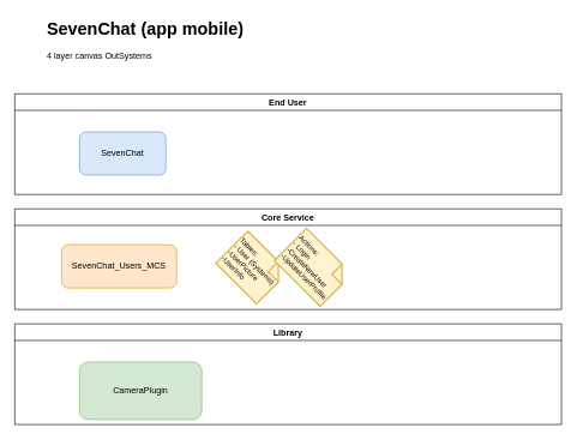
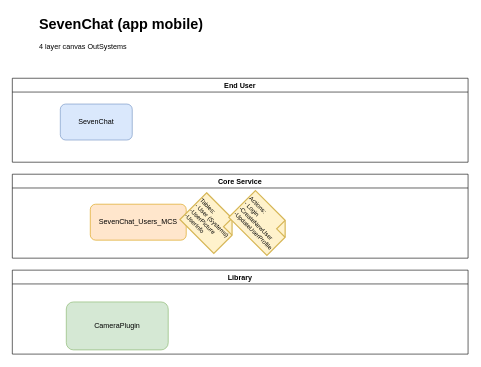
  <mxCell id="0" />
  <mxCell id="1" parent="0" />
  <mxCell id="2" value="End User" style="swimlane;" vertex="1" parent="1"><mxGeometry x="20" y="130" width="760" height="140" as="geometry" /></mxCell>
- <mxCell id="3" value="SevenChat" style="rounded=1;whiteSpace=wrap;html=1;fillColor=#dae8fc;strokeColor=#6c8ebf;" vertex="1" parent="2"><mxGeometry x="90" y="53" width="120" height="60" as="geometry" /></mxCell>
+ <mxCell id="3" value="SevenChat" style="rounded=1;whiteSpace=wrap;html=1;fillColor=#dae8fc;strokeColor=#6c8ebf;" vertex="1" parent="2"><mxGeometry x="80" y="43" width="120" height="60" as="geometry" /></mxCell>
  <mxCell id="4" value="&lt;h1&gt;SevenChat (app mobile)&lt;/h1&gt;&lt;p&gt;4 layer canvas OutSystems&lt;/p&gt;" style="text;html=1;strokeColor=none;fillColor=none;spacing=5;spacingTop=-20;whiteSpace=wrap;overflow=hidden;rounded=0;" vertex="1" parent="1"><mxGeometry x="60" y="20" width="680" height="120" as="geometry" /></mxCell>
  <mxCell id="5" value="Core Service" style="swimlane;" vertex="1" parent="1"><mxGeometry x="20" y="290" width="760" height="140" as="geometry" /></mxCell>
- <mxCell id="6" value="SevenChat_Users_MCS" style="rounded=1;whiteSpace=wrap;html=1;fillColor=#ffe6cc;strokeColor=#d79b00;" vertex="1" parent="5"><mxGeometry x="65" y="50" width="160" height="60" as="geometry" /></mxCell>
+ <mxCell id="6" value="SevenChat_Users_MCS" style="rounded=1;whiteSpace=wrap;html=1;fillColor=#ffe6cc;strokeColor=#d79b00;" vertex="1" parent="5"><mxGeometry x="130" y="50" width="160" height="60" as="geometry" /></mxCell>
  <mxCell id="7" value="Tables:&lt;br style=&quot;font-size: 10px;&quot;&gt;- User (Systems)&lt;br style=&quot;font-size: 10px;&quot;&gt;-UserPicture&lt;br style=&quot;font-size: 10px;&quot;&gt;-UserInfo" style="shape=note;strokeWidth=2;fontSize=10;size=20;whiteSpace=wrap;html=1;fillColor=#fff2cc;strokeColor=#d6b656;rotation=45;align=left;" vertex="1" parent="5"><mxGeometry x="290" y="50.0" width="80" height="63" as="geometry" /></mxCell>
  <mxCell id="8" value="Actions:&lt;br style=&quot;font-size: 10px&quot;&gt;- Login&lt;br&gt;-CreateNewUser&lt;br&gt;-UpdateUserProfile" style="shape=note;strokeWidth=2;fontSize=10;size=20;whiteSpace=wrap;html=1;fillColor=#fff2cc;strokeColor=#d6b656;rotation=45;align=left;" vertex="1" parent="5"><mxGeometry x="370" y="50" width="90" height="63" as="geometry" /></mxCell>
  <mxCell id="9" value="Library" style="swimlane;" vertex="1" parent="1"><mxGeometry x="20" y="450" width="760" height="140" as="geometry" /></mxCell>
  <mxCell id="10" value="CameraPlugin" style="rounded=1;whiteSpace=wrap;html=1;fillColor=#d5e8d4;strokeColor=#82b366;" vertex="1" parent="9"><mxGeometry x="90" y="53" width="170" height="80" as="geometry" /></mxCell>
